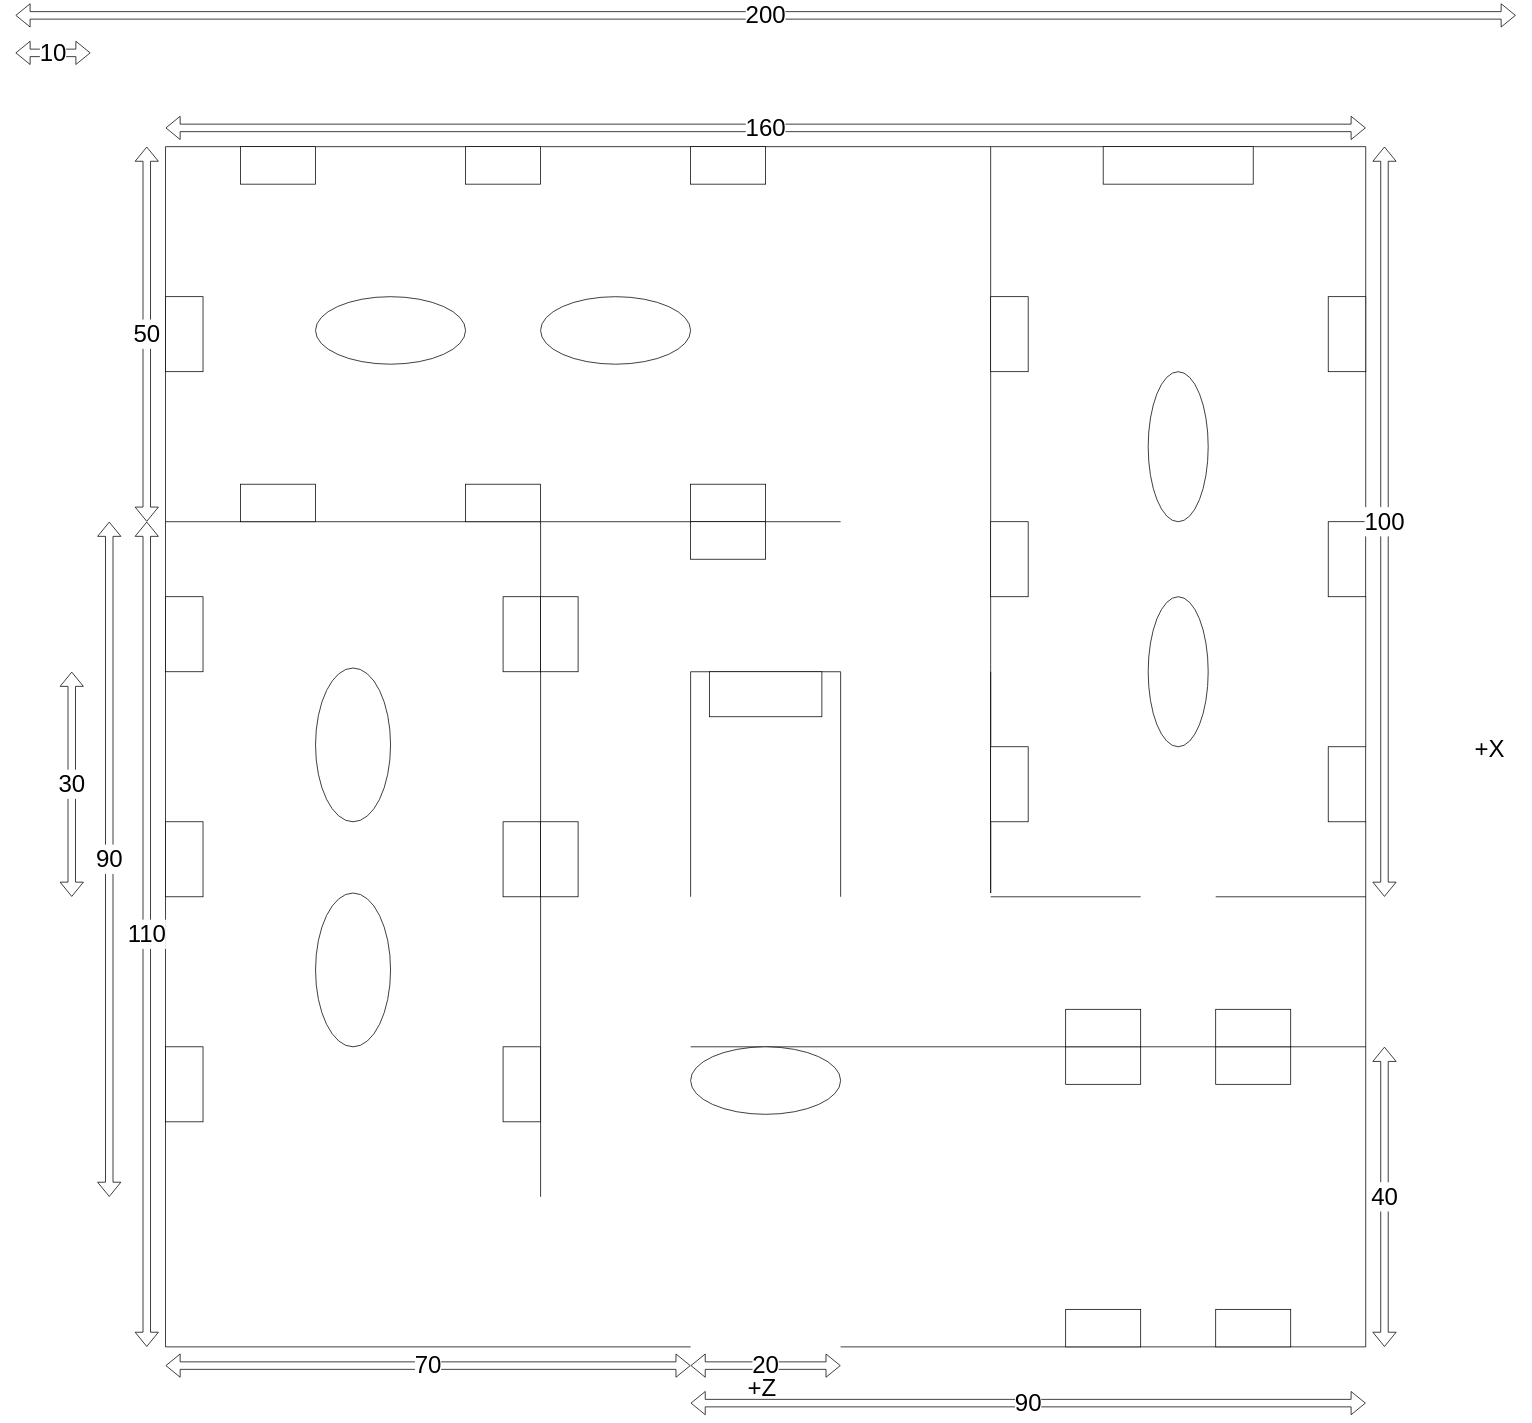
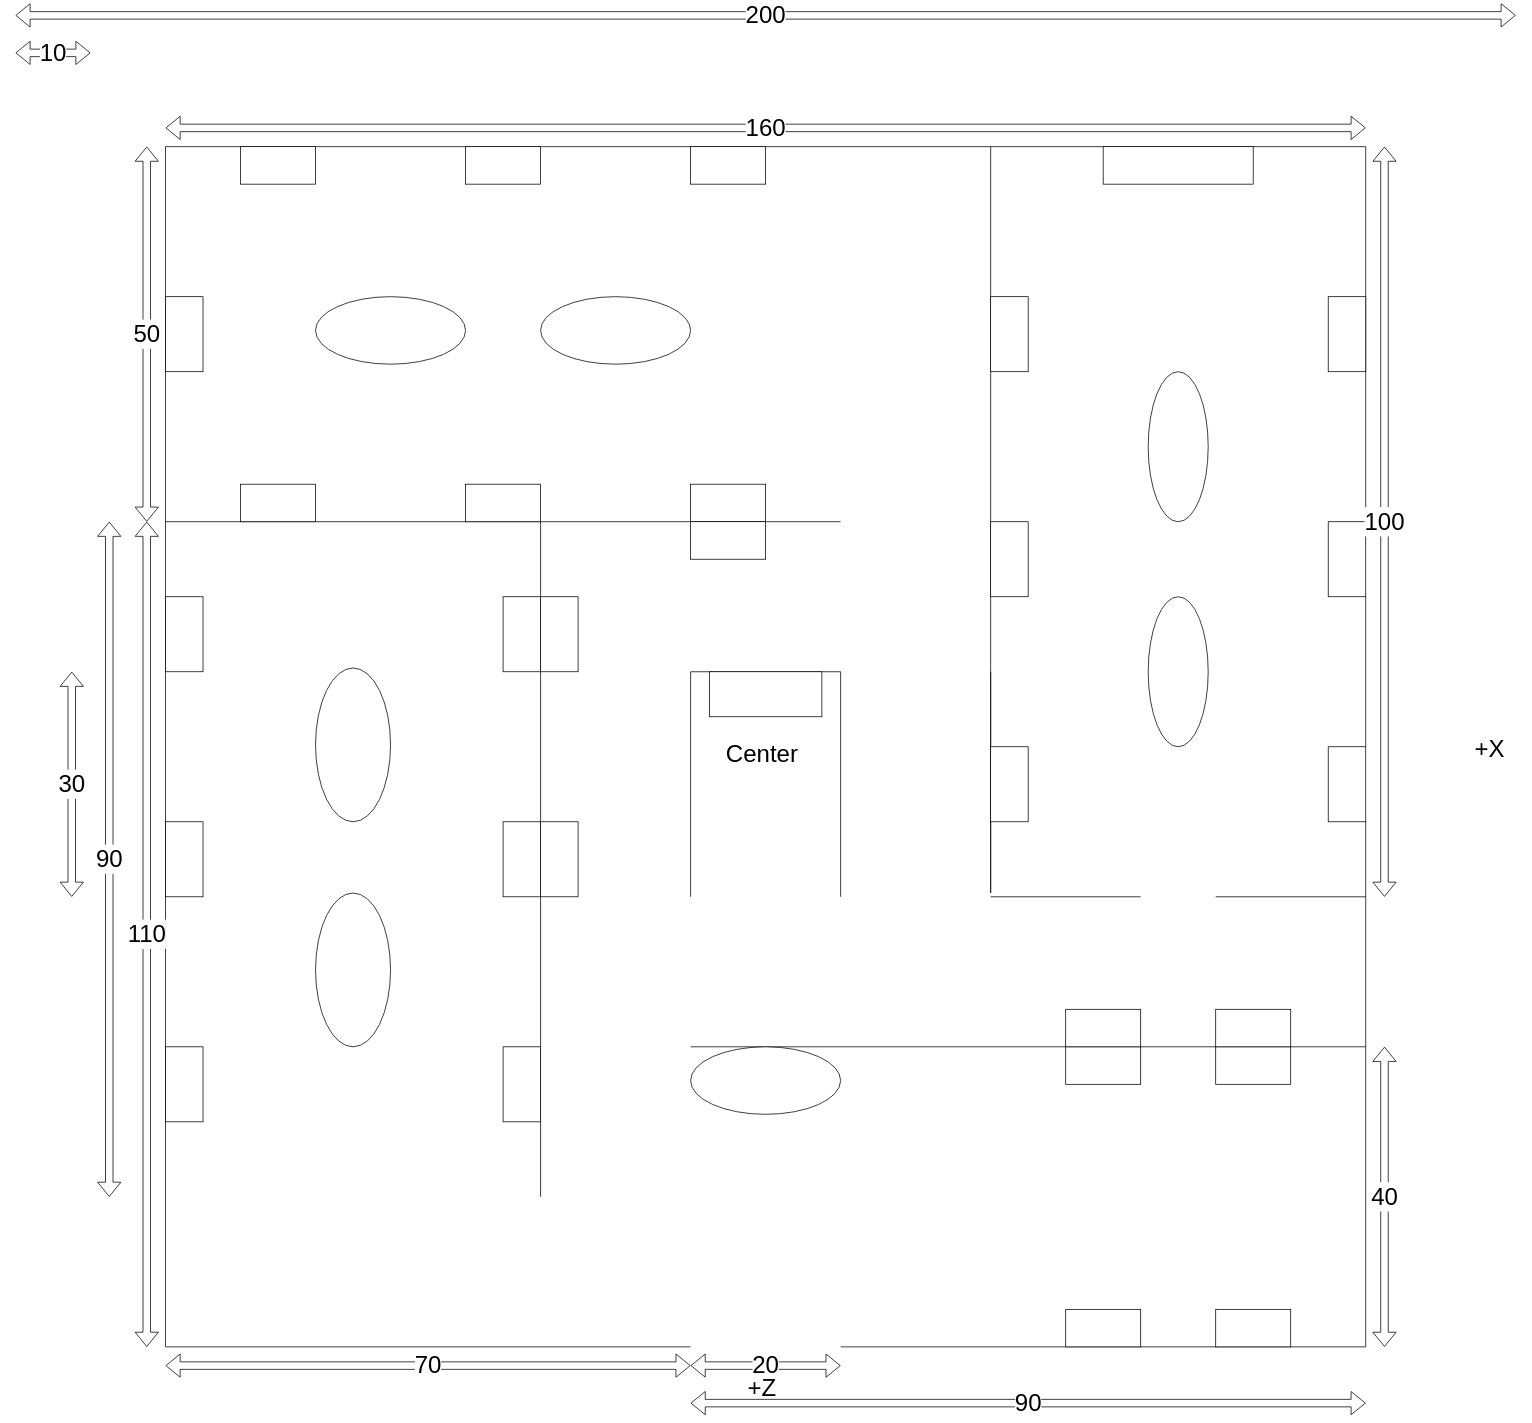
  <mxCell id="0" />
  <mxCell id="1" parent="0" />
  <mxCell id="2" value="" style="endArrow=none;html=1;endSize=6;fontStyle=0" parent="1" edge="1"><mxGeometry width="50" height="50" relative="1" as="geometry"><mxPoint x="220" y="1795" as="sourcePoint" /><mxPoint x="220" y="195" as="targetPoint" /></mxGeometry></mxCell>
  <mxCell id="3" value="" style="endArrow=none;html=1;endSize=6;" parent="1" edge="1"><mxGeometry width="50" height="50" relative="1" as="geometry"><mxPoint x="220" y="195" as="sourcePoint" /><mxPoint x="1820" y="195" as="targetPoint" /></mxGeometry></mxCell>
  <mxCell id="4" value="" style="endArrow=none;html=1;endSize=6;startArrow=none;exitX=0;exitY=0;exitDx=0;exitDy=0;" parent="1" edge="1" source="16"><mxGeometry width="50" height="50" relative="1" as="geometry"><mxPoint x="1820" y="595" as="sourcePoint" /><mxPoint x="1820" y="195" as="targetPoint" /></mxGeometry></mxCell>
  <mxCell id="5" value="" style="endArrow=none;html=1;endSize=6;" parent="1" edge="1"><mxGeometry width="50" height="50" relative="1" as="geometry"><mxPoint x="220" y="1795" as="sourcePoint" /><mxPoint x="920" y="1795" as="targetPoint" /></mxGeometry></mxCell>
  <mxCell id="6" value="" style="endArrow=none;html=1;endSize=6;" parent="1" edge="1"><mxGeometry width="50" height="50" relative="1" as="geometry"><mxPoint x="1120" y="1795" as="sourcePoint" /><mxPoint x="1820" y="1795" as="targetPoint" /></mxGeometry></mxCell>
  <mxCell id="7" value="" style="endArrow=none;html=1;endSize=6;" parent="1" edge="1"><mxGeometry width="50" height="50" relative="1" as="geometry"><mxPoint x="1820" y="1395" as="sourcePoint" /><mxPoint x="920" y="1395" as="targetPoint" /></mxGeometry></mxCell>
  <mxCell id="8" value="" style="endArrow=none;html=1;endSize=6;" parent="1" edge="1"><mxGeometry width="50" height="50" relative="1" as="geometry"><mxPoint x="1320" y="895" as="sourcePoint" /><mxPoint x="1320" y="195" as="targetPoint" /><Array as="points"><mxPoint x="1320" y="1195" /><mxPoint x="1320" y="895" /></Array></mxGeometry></mxCell>
  <mxCell id="9" value="" style="rounded=0;whiteSpace=wrap;html=1;" parent="1" vertex="1"><mxGeometry x="1470" y="195" width="200" height="50" as="geometry" /></mxCell>
  <mxCell id="10" value="" style="rounded=0;whiteSpace=wrap;html=1;rotation=90;" parent="1" vertex="1"><mxGeometry x="1295" y="420" width="100" height="50" as="geometry" /></mxCell>
  <mxCell id="11" value="" style="rounded=0;whiteSpace=wrap;html=1;rotation=90;" parent="1" vertex="1"><mxGeometry x="1295" y="720" width="100" height="50" as="geometry" /></mxCell>
  <mxCell id="12" value="" style="rounded=0;whiteSpace=wrap;html=1;rotation=90;" parent="1" vertex="1"><mxGeometry x="1295" y="1020" width="100" height="50" as="geometry" /></mxCell>
  <mxCell id="13" value="" style="rounded=0;whiteSpace=wrap;html=1;rotation=90;" parent="1" vertex="1"><mxGeometry x="1745" y="420" width="100" height="50" as="geometry" /></mxCell>
  <mxCell id="14" value="" style="endArrow=none;html=1;endSize=6;" parent="1" edge="1"><mxGeometry width="50" height="50" relative="1" as="geometry"><mxPoint x="1520" y="1195" as="sourcePoint" /><mxPoint x="1320" y="1195" as="targetPoint" /></mxGeometry></mxCell>
  <mxCell id="15" value="" style="endArrow=none;html=1;endSize=6;" parent="1" edge="1"><mxGeometry width="50" height="50" relative="1" as="geometry"><mxPoint x="1620" y="1195" as="sourcePoint" /><mxPoint x="1820" y="1195" as="targetPoint" /></mxGeometry></mxCell>
  <mxCell id="16" value="" style="rounded=0;whiteSpace=wrap;html=1;rotation=90;" parent="1" vertex="1"><mxGeometry x="1745" y="720" width="100" height="50" as="geometry" /></mxCell>
  <mxCell id="17" value="" style="endArrow=none;html=1;endSize=6;startArrow=none;entryX=1;entryY=0;entryDx=0;entryDy=0;exitX=0;exitY=0;exitDx=0;exitDy=0;" parent="1" source="18" target="16" edge="1"><mxGeometry width="50" height="50" relative="1" as="geometry"><mxPoint x="1820" y="1895" as="sourcePoint" /><mxPoint x="1820" y="295" as="targetPoint" /></mxGeometry></mxCell>
  <mxCell id="18" value="" style="rounded=0;whiteSpace=wrap;html=1;rotation=90;" parent="1" vertex="1"><mxGeometry x="1745" y="1020" width="100" height="50" as="geometry" /></mxCell>
  <mxCell id="19" value="" style="endArrow=none;html=1;endSize=6;entryX=1;entryY=0;entryDx=0;entryDy=0;" parent="1" target="18" edge="1"><mxGeometry width="50" height="50" relative="1" as="geometry"><mxPoint x="1820" y="1795" as="sourcePoint" /><mxPoint x="1796.087" y="695" as="targetPoint" /></mxGeometry></mxCell>
  <mxCell id="20" value="" style="ellipse;whiteSpace=wrap;html=1;direction=south;" parent="1" vertex="1"><mxGeometry x="1530" y="495" width="80" height="200" as="geometry" /></mxCell>
  <mxCell id="21" value="" style="ellipse;whiteSpace=wrap;html=1;direction=south;" parent="1" vertex="1"><mxGeometry x="1530" y="795" width="80" height="200" as="geometry" /></mxCell>
  <mxCell id="22" value="" style="rounded=0;whiteSpace=wrap;html=1;" parent="1" vertex="1"><mxGeometry x="1420" y="1395" width="100" height="50" as="geometry" /></mxCell>
  <mxCell id="23" value="" style="rounded=0;whiteSpace=wrap;html=1;" parent="1" vertex="1"><mxGeometry x="1620" y="1395" width="100" height="50" as="geometry" /></mxCell>
  <mxCell id="24" value="" style="rounded=0;whiteSpace=wrap;html=1;" parent="1" vertex="1"><mxGeometry x="1420" y="1745" width="100" height="50" as="geometry" /></mxCell>
  <mxCell id="25" value="" style="rounded=0;whiteSpace=wrap;html=1;" parent="1" vertex="1"><mxGeometry x="1620" y="1745" width="100" height="50" as="geometry" /></mxCell>
  <mxCell id="26" value="" style="endArrow=none;html=1;endSize=6;" parent="1" edge="1"><mxGeometry width="50" height="50" relative="1" as="geometry"><mxPoint x="220" y="695" as="sourcePoint" /><mxPoint x="1120" y="695" as="targetPoint" /></mxGeometry></mxCell>
  <mxCell id="27" value="" style="endArrow=none;html=1;endSize=6;" parent="1" edge="1"><mxGeometry width="50" height="50" relative="1" as="geometry"><mxPoint x="720" y="1595" as="sourcePoint" /><mxPoint x="720" y="695" as="targetPoint" /></mxGeometry></mxCell>
  <mxCell id="28" value="" style="rounded=0;whiteSpace=wrap;html=1;" parent="1" vertex="1"><mxGeometry x="320" y="195" width="100" height="50" as="geometry" /></mxCell>
  <mxCell id="29" value="" style="rounded=0;whiteSpace=wrap;html=1;" parent="1" vertex="1"><mxGeometry x="620" y="195" width="100" height="50" as="geometry" /></mxCell>
  <mxCell id="30" value="" style="rounded=0;whiteSpace=wrap;html=1;" parent="1" vertex="1"><mxGeometry x="920" y="195" width="100" height="50" as="geometry" /></mxCell>
  <mxCell id="31" value="" style="rounded=0;whiteSpace=wrap;html=1;" parent="1" vertex="1"><mxGeometry x="320" y="645" width="100" height="50" as="geometry" /></mxCell>
  <mxCell id="32" value="" style="rounded=0;whiteSpace=wrap;html=1;" parent="1" vertex="1"><mxGeometry x="620" y="645" width="100" height="50" as="geometry" /></mxCell>
  <mxCell id="33" value="" style="rounded=0;whiteSpace=wrap;html=1;" parent="1" vertex="1"><mxGeometry x="920" y="645" width="100" height="50" as="geometry" /></mxCell>
  <mxCell id="34" value="" style="rounded=0;whiteSpace=wrap;html=1;rotation=90;" parent="1" vertex="1"><mxGeometry x="195" y="420" width="100" height="50" as="geometry" /></mxCell>
  <mxCell id="35" value="" style="rounded=0;whiteSpace=wrap;html=1;rotation=90;" parent="1" vertex="1"><mxGeometry x="195" y="820" width="100" height="50" as="geometry" /></mxCell>
  <mxCell id="36" value="" style="rounded=0;whiteSpace=wrap;html=1;rotation=90;" parent="1" vertex="1"><mxGeometry x="195" y="1120" width="100" height="50" as="geometry" /></mxCell>
  <mxCell id="37" value="" style="rounded=0;whiteSpace=wrap;html=1;rotation=90;" parent="1" vertex="1"><mxGeometry x="195" y="1420" width="100" height="50" as="geometry" /></mxCell>
  <mxCell id="38" value="" style="rounded=0;whiteSpace=wrap;html=1;rotation=90;" parent="1" vertex="1"><mxGeometry x="645" y="1420" width="100" height="50" as="geometry" /></mxCell>
  <mxCell id="39" value="" style="rounded=0;whiteSpace=wrap;html=1;rotation=90;" parent="1" vertex="1"><mxGeometry x="645" y="1120" width="100" height="50" as="geometry" /></mxCell>
  <mxCell id="40" value="" style="rounded=0;whiteSpace=wrap;html=1;rotation=90;" parent="1" vertex="1"><mxGeometry x="645" y="820" width="100" height="50" as="geometry" /></mxCell>
  <mxCell id="41" value="" style="ellipse;whiteSpace=wrap;html=1;" parent="1" vertex="1"><mxGeometry x="420" y="890" width="100" height="205" as="geometry" /></mxCell>
  <mxCell id="42" value="" style="ellipse;whiteSpace=wrap;html=1;" parent="1" vertex="1"><mxGeometry x="420" y="1190" width="100" height="205" as="geometry" /></mxCell>
  <mxCell id="43" value="" style="ellipse;whiteSpace=wrap;html=1;" parent="1" vertex="1"><mxGeometry x="920" y="1395" width="200" height="90" as="geometry" /></mxCell>
  <mxCell id="44" value="" style="endArrow=none;html=1;endSize=6;" parent="1" edge="1"><mxGeometry width="50" height="50" relative="1" as="geometry"><mxPoint x="920" y="1195" as="sourcePoint" /><mxPoint x="920" y="895" as="targetPoint" /></mxGeometry></mxCell>
  <mxCell id="45" value="" style="endArrow=none;html=1;endSize=6;" parent="1" edge="1"><mxGeometry width="50" height="50" relative="1" as="geometry"><mxPoint x="920" y="895" as="sourcePoint" /><mxPoint x="1120" y="895" as="targetPoint" /></mxGeometry></mxCell>
  <mxCell id="46" value="" style="endArrow=none;html=1;endSize=6;" parent="1" edge="1"><mxGeometry width="50" height="50" relative="1" as="geometry"><mxPoint x="1120" y="1195" as="sourcePoint" /><mxPoint x="1120" y="895" as="targetPoint" /></mxGeometry></mxCell>
  <mxCell id="47" value="" style="rounded=0;whiteSpace=wrap;html=1;" parent="1" vertex="1"><mxGeometry x="945" y="895" width="150" height="60" as="geometry" /></mxCell>
  <mxCell id="48" value="" style="rounded=0;whiteSpace=wrap;html=1;rotation=90;" parent="1" vertex="1"><mxGeometry x="695" y="820" width="100" height="50" as="geometry" /></mxCell>
  <mxCell id="49" value="" style="rounded=0;whiteSpace=wrap;html=1;rotation=90;" parent="1" vertex="1"><mxGeometry x="695" y="1120" width="100" height="50" as="geometry" /></mxCell>
  <mxCell id="50" value="" style="rounded=0;whiteSpace=wrap;html=1;rotation=-180;" parent="1" vertex="1"><mxGeometry x="920" y="695" width="100" height="50" as="geometry" /></mxCell>
  <mxCell id="51" value="" style="rounded=0;whiteSpace=wrap;html=1;rotation=90;direction=south;" parent="1" vertex="1"><mxGeometry x="1445" y="1320" width="50" height="100" as="geometry" /></mxCell>
  <mxCell id="52" value="" style="rounded=0;whiteSpace=wrap;html=1;rotation=90;direction=south;" parent="1" vertex="1"><mxGeometry x="1645" y="1320" width="50" height="100" as="geometry" /></mxCell>
  <mxCell id="53" value="" style="ellipse;whiteSpace=wrap;html=1;" parent="1" vertex="1"><mxGeometry x="420" y="395" width="200" height="90" as="geometry" /></mxCell>
  <mxCell id="54" value="" style="ellipse;whiteSpace=wrap;html=1;" parent="1" vertex="1"><mxGeometry x="720" y="395" width="200" height="90" as="geometry" /></mxCell>
  <mxCell id="55" value="200" style="shape=flexArrow;endArrow=classic;startArrow=classic;html=1;fontSize=32;" edge="1" parent="1"><mxGeometry width="100" height="100" relative="1" as="geometry"><mxPoint y="20" as="sourcePoint" x="20" /><mxPoint x="2020" y="20" as="targetPoint" /></mxGeometry></mxCell>
  <mxCell id="56" value="10" style="shape=flexArrow;endArrow=classic;startArrow=classic;html=1;fontSize=32;" edge="1" parent="1"><mxGeometry width="100" height="100" relative="1" as="geometry"><mxPoint y="70" as="sourcePoint" x="20" /><mxPoint x="120" y="70" as="targetPoint" /></mxGeometry></mxCell>
  <mxCell id="57" value="160" style="shape=flexArrow;endArrow=classic;startArrow=classic;html=1;fontSize=32;" edge="1" parent="1"><mxGeometry width="100" height="100" relative="1" as="geometry"><mxPoint x="220" y="170" as="sourcePoint" /><mxPoint x="1820" y="170" as="targetPoint" /></mxGeometry></mxCell>
  <mxCell id="58" value="70" style="shape=flexArrow;endArrow=classic;startArrow=classic;html=1;fontSize=32;" edge="1" parent="1"><mxGeometry width="100" height="100" relative="1" as="geometry"><mxPoint x="220" y="1820" as="sourcePoint" /><mxPoint x="920" y="1820" as="targetPoint" /></mxGeometry></mxCell>
  <mxCell id="59" value="20" style="shape=flexArrow;endArrow=classic;startArrow=classic;html=1;fontSize=32;" edge="1" parent="1"><mxGeometry width="100" height="100" relative="1" as="geometry"><mxPoint x="920" y="1820" as="sourcePoint" /><mxPoint x="1120" y="1820" as="targetPoint" /></mxGeometry></mxCell>
  <mxCell id="60" value="50" style="shape=flexArrow;endArrow=classic;startArrow=classic;html=1;fontSize=32;" edge="1" parent="1"><mxGeometry width="100" height="100" relative="1" as="geometry"><mxPoint x="195" y="695" as="sourcePoint" /><mxPoint x="195" y="195" as="targetPoint" /></mxGeometry></mxCell>
  <mxCell id="61" value="110" style="shape=flexArrow;endArrow=classic;startArrow=classic;html=1;fontSize=32;" edge="1" parent="1"><mxGeometry width="100" height="100" relative="1" as="geometry"><mxPoint x="195" y="1795" as="sourcePoint" /><mxPoint x="195" y="695" as="targetPoint" /></mxGeometry></mxCell>
  <mxCell id="62" value="90" style="shape=flexArrow;endArrow=classic;startArrow=classic;html=1;fontSize=32;" edge="1" parent="1"><mxGeometry width="100" height="100" relative="1" as="geometry"><mxPoint x="145" y="1595" as="sourcePoint" /><mxPoint x="145" y="695" as="targetPoint" /></mxGeometry></mxCell>
  <mxCell id="63" value="30" style="shape=flexArrow;endArrow=classic;startArrow=classic;html=1;fontSize=32;" edge="1" parent="1"><mxGeometry width="100" height="100" relative="1" as="geometry"><mxPoint x="95" y="1195" as="sourcePoint" /><mxPoint x="95" y="895" as="targetPoint" /></mxGeometry></mxCell>
  <mxCell id="64" value="90" style="shape=flexArrow;endArrow=classic;startArrow=classic;html=1;fontSize=32;" edge="1" parent="1"><mxGeometry width="100" height="100" relative="1" as="geometry"><mxPoint x="920" y="1870" as="sourcePoint" /><mxPoint x="1820" y="1870" as="targetPoint" /></mxGeometry></mxCell>
  <mxCell id="65" value="40" style="shape=flexArrow;endArrow=classic;startArrow=classic;html=1;fontSize=32;" edge="1" parent="1"><mxGeometry width="100" height="100" relative="1" as="geometry"><mxPoint x="1845" y="1795" as="sourcePoint" /><mxPoint x="1845" y="1395" as="targetPoint" /></mxGeometry></mxCell>
  <mxCell id="66" value="100" style="shape=flexArrow;endArrow=classic;startArrow=classic;html=1;fontSize=32;" edge="1" parent="1"><mxGeometry width="100" height="100" relative="1" as="geometry"><mxPoint x="1845" y="1195" as="sourcePoint" /><mxPoint x="1845" y="195" as="targetPoint" /></mxGeometry></mxCell>
+ <mxCell id="67" value="Center" style="text;html=1;align=center;verticalAlign=middle;resizable=0;points=[];autosize=1;strokeColor=none;fillColor=none;fontSize=32;" vertex="1" parent="1"><mxGeometry x="965" y="980" width="100" height="50" as="geometry" /></mxCell>
  <mxCell id="68" value="+X" style="text;html=1;align=center;verticalAlign=middle;resizable=0;points=[];autosize=1;strokeColor=none;fillColor=none;fontSize=32;" vertex="1" parent="1"><mxGeometry x="1960" y="972.5" width="50" height="50" as="geometry" /></mxCell>
  <mxCell id="69" value="+Z" style="text;html=1;align=center;verticalAlign=middle;resizable=0;points=[];autosize=1;strokeColor=none;fillColor=none;fontSize=32;" vertex="1" parent="1"><mxGeometry x="990" y="1825" width="50" height="50" as="geometry" /></mxCell>
